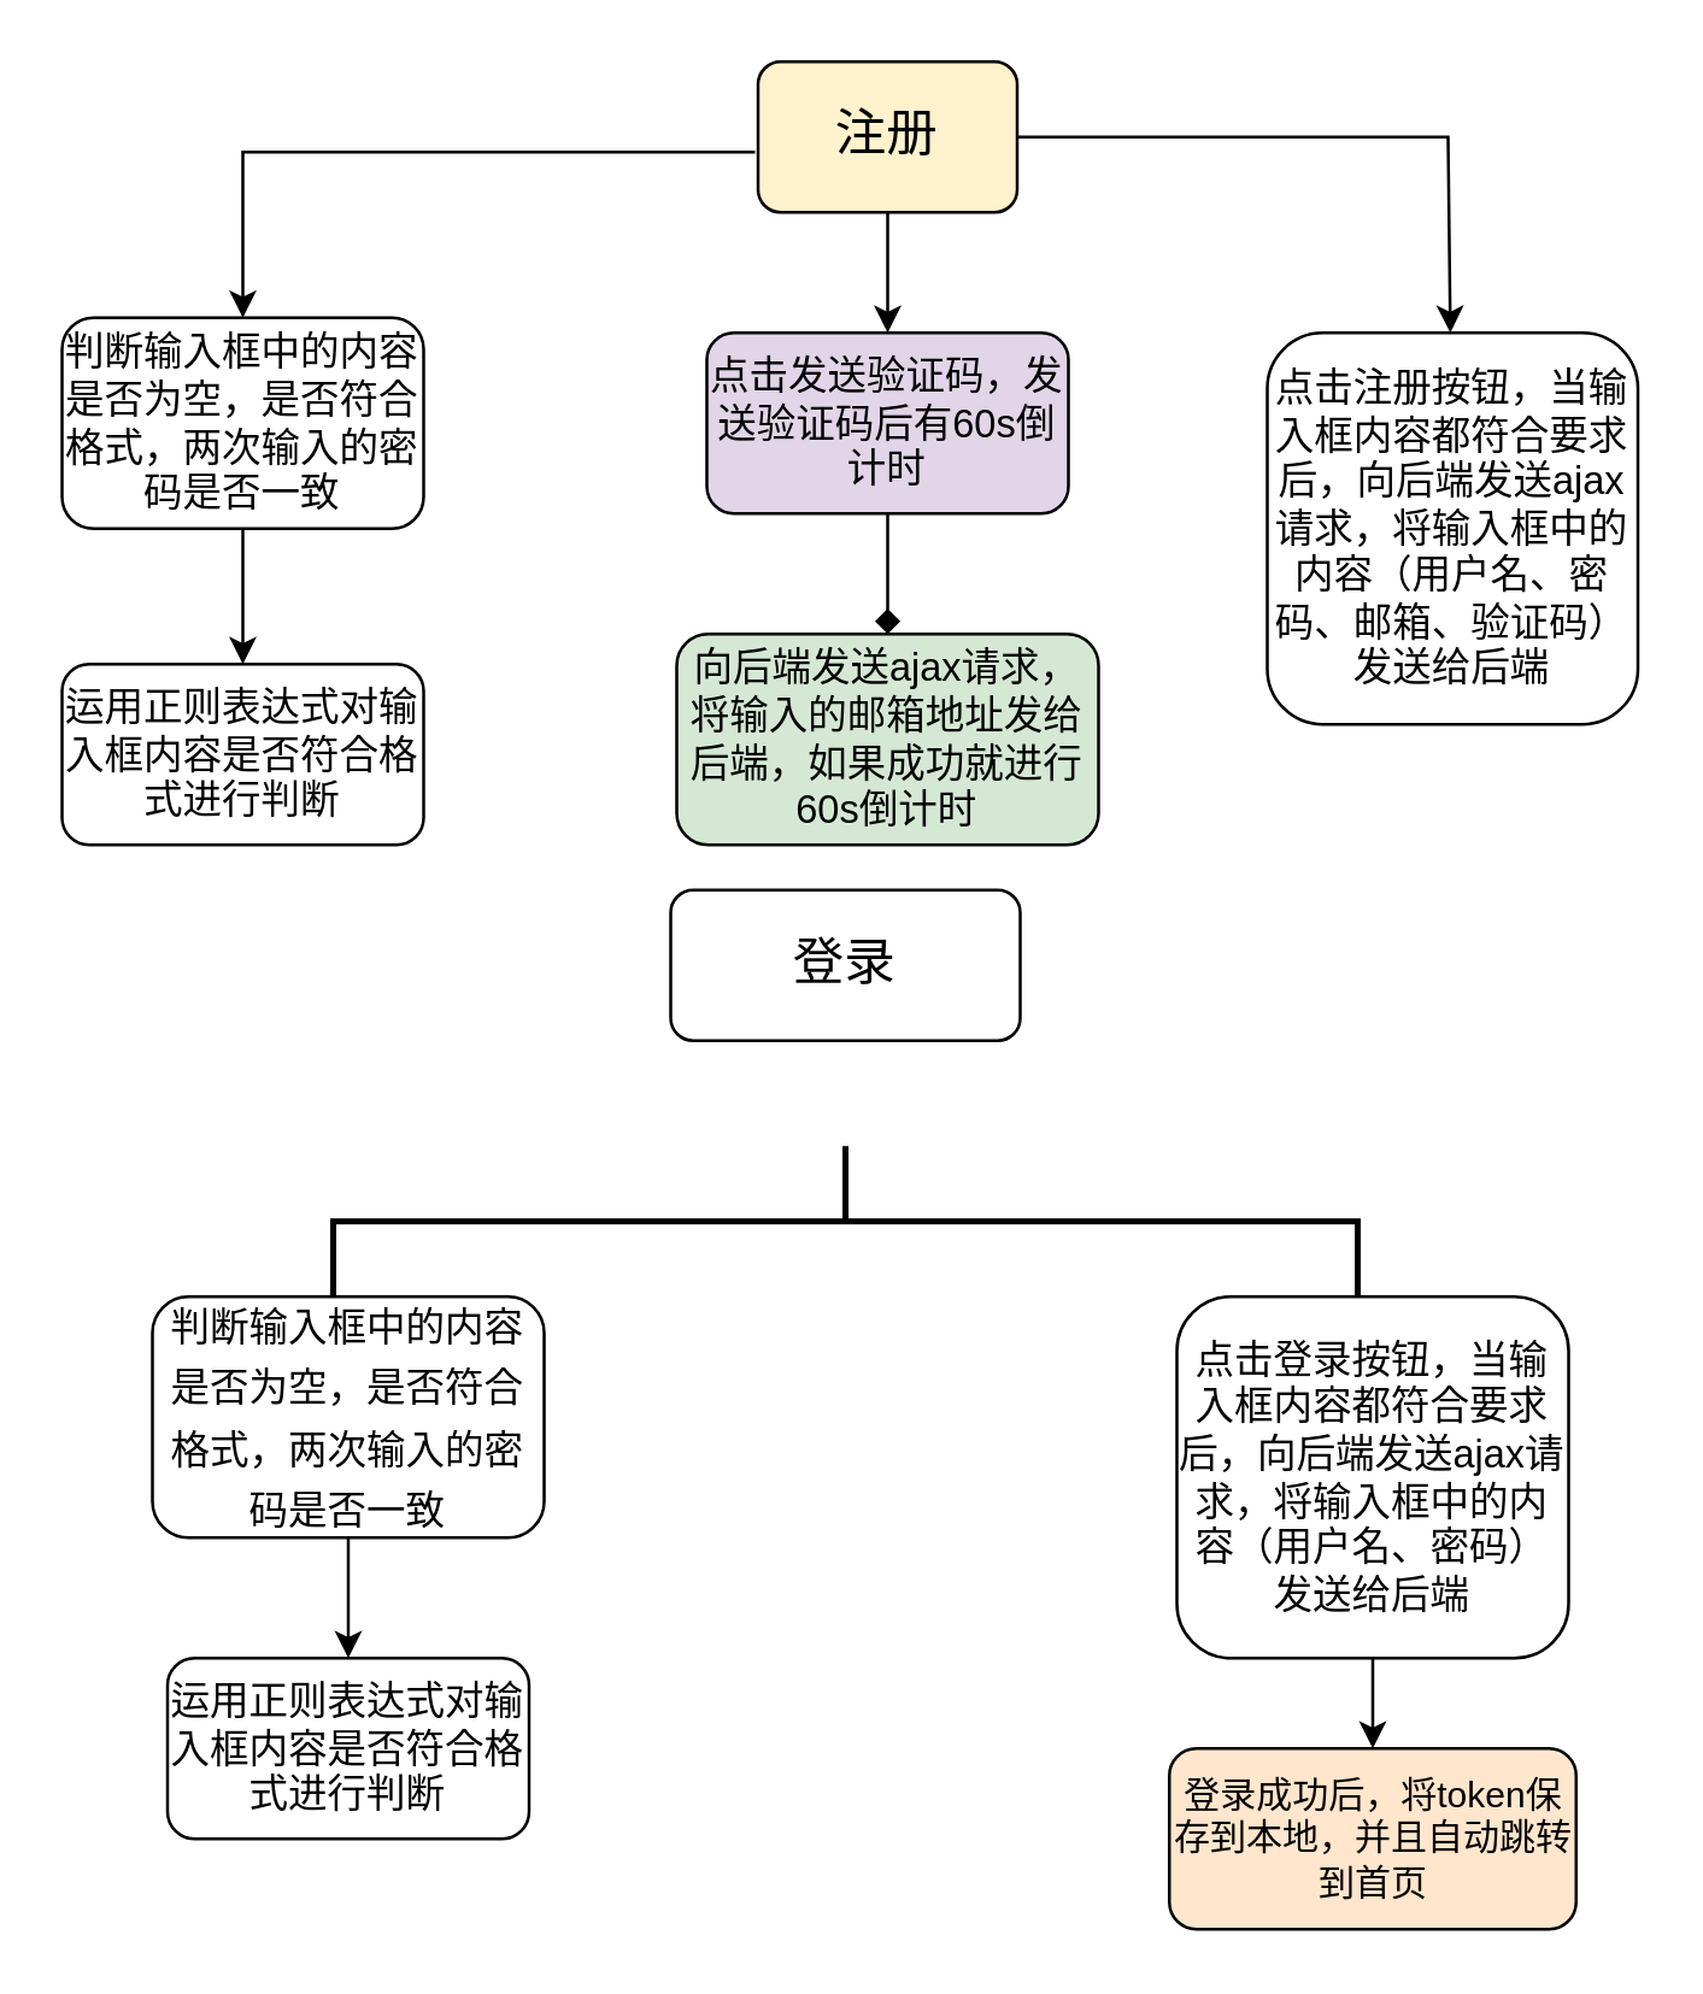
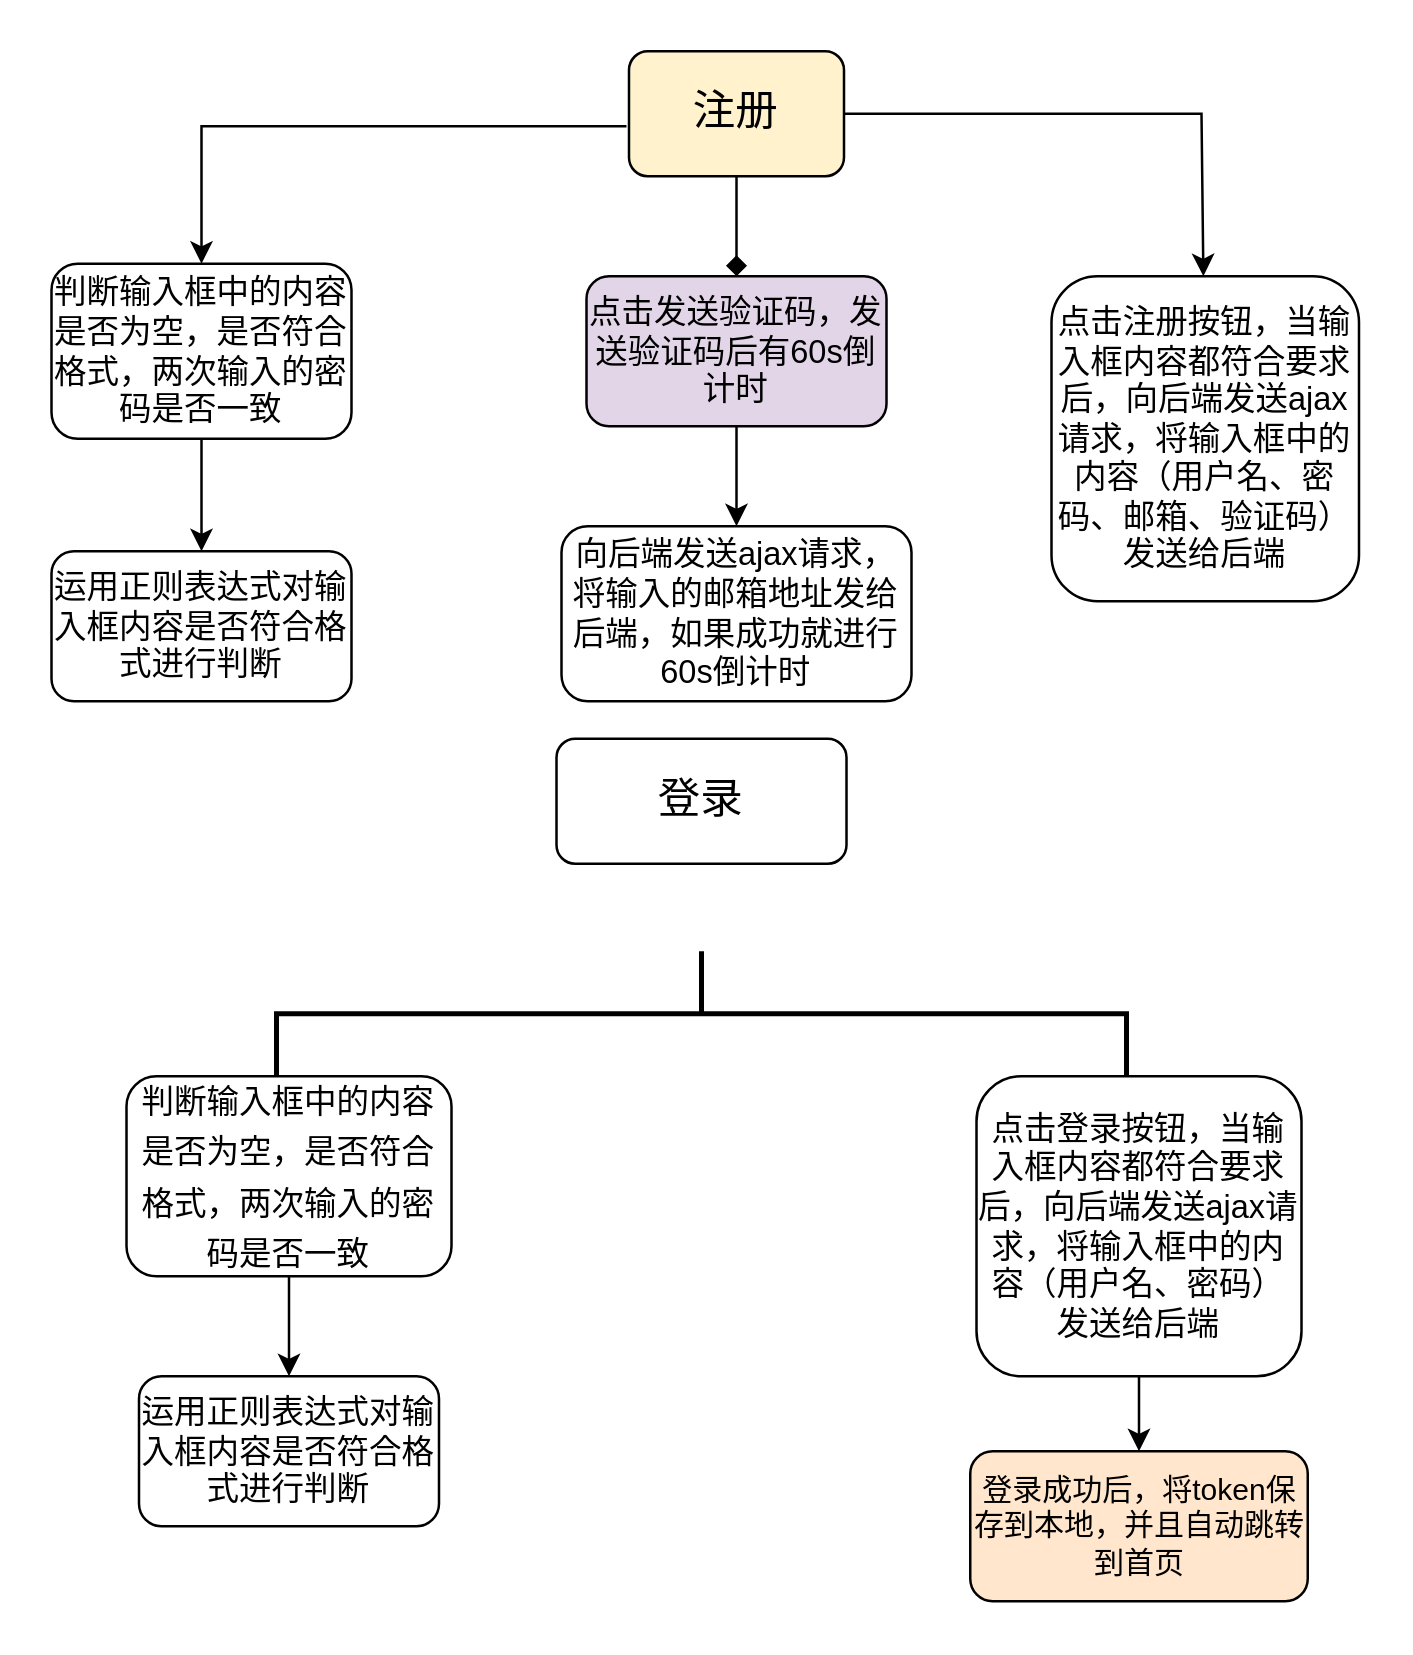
  <mxCell id="0" />
  <mxCell id="1" parent="0" />
  <mxCell id="2" value="&lt;font style=&quot;font-size: 17px;&quot;&gt;注册&lt;/font&gt;" style="rounded=1;whiteSpace=wrap;html=1;fillColor=#fff2cc;" parent="1" vertex="1"><mxGeometry x="251" y="20" width="86" height="50" as="geometry" /></mxCell>
  <mxCell id="3" value="判断输入框中的内容是否为空，是否符合格式，两次输入的密码是否一致" style="rounded=1;whiteSpace=wrap;html=1;fontSize=13;" parent="1" vertex="1"><mxGeometry x="20" y="105" width="120" height="70" as="geometry" /></mxCell>
  <mxCell id="4" value="点击发送验证码，发送验证码后有60s倒计时" style="rounded=1;whiteSpace=wrap;html=1;fontSize=13;fillColor=#e1d5e7;" parent="1" vertex="1"><mxGeometry x="234" y="110" width="120" height="60" as="geometry" /></mxCell>
  <mxCell id="5" value="" style="endArrow=classic;html=1;rounded=0;fontSize=13;entryX=0.5;entryY=0;entryDx=0;entryDy=0;" parent="1" target="3" edge="1"><mxGeometry width="50" height="50" relative="1" as="geometry"><mxPoint x="250" y="50" as="sourcePoint" /><mxPoint x="90" y="90" as="targetPoint" /><Array as="points"><mxPoint x="80" y="50" /></Array></mxGeometry></mxCell>
  <mxCell id="6" value="" style="endArrow=classic;html=1;rounded=0;fontSize=13;exitX=0.5;exitY=1;exitDx=0;exitDy=0;" parent="1" source="3" target="7" edge="1"><mxGeometry width="50" height="50" relative="1" as="geometry"><mxPoint x="270" y="330" as="sourcePoint" /><mxPoint x="40" y="220" as="targetPoint" /></mxGeometry></mxCell>
  <mxCell id="7" value="运用正则表达式对输入框内容是否符合格式进行判断" style="rounded=1;whiteSpace=wrap;html=1;fontSize=13;" parent="1" vertex="1"><mxGeometry x="20" y="220" width="120" height="60" as="geometry" /></mxCell>
- <mxCell id="8" value="" style="endArrow=classic;html=1;rounded=0;fontSize=13;exitX=0.5;exitY=1;exitDx=0;exitDy=0;entryX=0.5;entryY=0;entryDx=0;entryDy=0;" parent="1" source="2" target="4" edge="1"><mxGeometry width="50" height="50" relative="1" as="geometry"><mxPoint x="270" y="320" as="sourcePoint" /><mxPoint x="320" y="270" as="targetPoint" /><Array as="points" /></mxGeometry></mxCell>
- <mxCell id="9" value="" style="endArrow=diamond;html=1;rounded=0;fontSize=13;exitX=0.5;exitY=1;exitDx=0;exitDy=0;" parent="1" source="4" target="10" edge="1"><mxGeometry width="50" height="50" relative="1" as="geometry"><mxPoint x="270" y="320" as="sourcePoint" /><mxPoint x="210" y="210" as="targetPoint" /></mxGeometry></mxCell>
- <mxCell id="10" value="向后端发送ajax请求，将输入的邮箱地址发给后端，如果成功就进行60s倒计时" style="rounded=1;whiteSpace=wrap;html=1;fontSize=13;fillColor=#d5e8d4;" parent="1" vertex="1"><mxGeometry x="224" y="210" width="140" height="70" as="geometry" /></mxCell>
+ <mxCell id="8" value="" style="endArrow=diamond;html=1;rounded=0;fontSize=13;exitX=0.5;exitY=1;exitDx=0;exitDy=0;entryX=0.5;entryY=0;entryDx=0;entryDy=0;" parent="1" source="2" target="4" edge="1"><mxGeometry width="50" height="50" relative="1" as="geometry"><mxPoint x="270" y="320" as="sourcePoint" /><mxPoint x="320" y="270" as="targetPoint" /><Array as="points" /></mxGeometry></mxCell>
+ <mxCell id="9" value="" style="endArrow=classic;html=1;rounded=0;fontSize=13;exitX=0.5;exitY=1;exitDx=0;exitDy=0;" parent="1" source="4" target="10" edge="1"><mxGeometry width="50" height="50" relative="1" as="geometry"><mxPoint x="270" y="320" as="sourcePoint" /><mxPoint x="210" y="210" as="targetPoint" /></mxGeometry></mxCell>
+ <mxCell id="10" value="向后端发送ajax请求，将输入的邮箱地址发给后端，如果成功就进行60s倒计时" style="rounded=1;whiteSpace=wrap;html=1;fontSize=13;" parent="1" vertex="1"><mxGeometry x="224" y="210" width="140" height="70" as="geometry" /></mxCell>
  <mxCell id="11" value="" style="endArrow=classic;html=1;rounded=0;fontSize=13;exitX=1;exitY=0.5;exitDx=0;exitDy=0;" parent="1" source="2" target="12" edge="1"><mxGeometry width="50" height="50" relative="1" as="geometry"><mxPoint x="270" y="300" as="sourcePoint" /><mxPoint x="400" y="110" as="targetPoint" /><Array as="points"><mxPoint x="480" y="45" /></Array></mxGeometry></mxCell>
  <mxCell id="12" value="&lt;span style=&quot;&quot;&gt;点击注册按钮，当输入框内容都符合要求后，向后端发送ajax请求，将输入框中的内容（用户名、密码、邮箱、验证码）发送给后端&lt;/span&gt;" style="rounded=1;whiteSpace=wrap;html=1;fontSize=13;" parent="1" vertex="1"><mxGeometry x="420" y="110" width="123" height="130" as="geometry" /></mxCell>
  <mxCell id="13" value="&lt;font style=&quot;font-size: 17px;&quot;&gt;登录&lt;/font&gt;" style="rounded=1;whiteSpace=wrap;html=1;fontSize=13;" parent="1" vertex="1"><mxGeometry x="222" y="295" width="116" height="50" as="geometry" /></mxCell>
  <mxCell id="14" value="&lt;span style=&quot;font-size: 13px;&quot;&gt;判断输入框中的内容是否为空，是否符合格式，两次输入的密码是否一致&lt;/span&gt;" style="rounded=1;whiteSpace=wrap;html=1;fontSize=17;" parent="1" vertex="1"><mxGeometry x="50" y="430" width="130" height="80" as="geometry" /></mxCell>
  <mxCell id="15" value="" style="strokeWidth=2;html=1;shape=mxgraph.flowchart.annotation_2;align=left;labelPosition=right;pointerEvents=1;fontSize=13;direction=south;" parent="1" vertex="1"><mxGeometry x="110" y="380" width="340" height="50" as="geometry" /></mxCell>
  <mxCell id="16" value="运用正则表达式对输入框内容是否符合格式进行判断" style="rounded=1;whiteSpace=wrap;html=1;fontSize=13;" parent="1" vertex="1"><mxGeometry x="55" y="550" width="120" height="60" as="geometry" /></mxCell>
  <mxCell id="17" value="" style="endArrow=classic;html=1;rounded=0;fontSize=13;entryX=0.5;entryY=0;entryDx=0;entryDy=0;exitX=0.5;exitY=1;exitDx=0;exitDy=0;" parent="1" source="14" target="16" edge="1"><mxGeometry width="50" height="50" relative="1" as="geometry"><mxPoint x="120" y="520" as="sourcePoint" /><mxPoint x="320" y="530" as="targetPoint" /></mxGeometry></mxCell>
  <mxCell id="18" style="edgeStyle=orthogonalEdgeStyle;rounded=0;orthogonalLoop=1;jettySize=auto;html=1;entryX=0.5;entryY=0;entryDx=0;entryDy=0;" edge="1" parent="1" source="19" target="20"><mxGeometry relative="1" as="geometry" /></mxCell>
  <mxCell id="19" value="&lt;span style=&quot;&quot;&gt;点击登录按钮，当输入框内容都符合要求后，向后端发送ajax请求，将输入框中的内容（用户名、密码）发送给后端&lt;/span&gt;" style="rounded=1;whiteSpace=wrap;html=1;fontSize=13;" parent="1" vertex="1"><mxGeometry x="390" y="430" width="130" height="120" as="geometry" /></mxCell>
  <mxCell id="20" value="登录成功后，将token保存到本地，并且自动跳转到首页" style="rounded=1;whiteSpace=wrap;html=1;fillColor=#ffe6cc;" vertex="1" parent="1"><mxGeometry x="387.5" y="580" width="135" height="60" as="geometry" /></mxCell>
